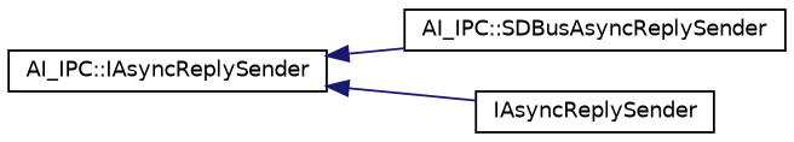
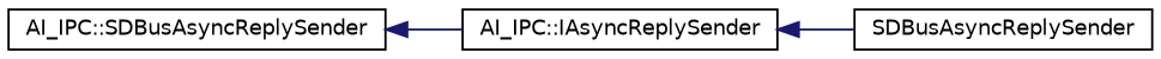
  digraph {
    rankdir=LR
    node [color=black fillcolor=white fontname=Helvetica fontsize=10 shape=record style=filled]
    edge [color=midnightblue dir=back fontname=Helvetica fontsize=10 labelfontname=Helvetica labelfontsize=10 style=solid]
    n1 [height=0.2 label="AI_IPC::IAsyncReplySender" width=0.4]
    n2 [height=0.2 label="AI_IPC::SDBusAsyncReplySender" width=0.4]
-   n3 [height=0.2 label=IAsyncReplySender width=0.4]
-   n1 -> n2
+   n3 [height=0.2 label=SDBusAsyncReplySender width=0.4]
+   n2 -> n1
    n1 -> n3
  }
